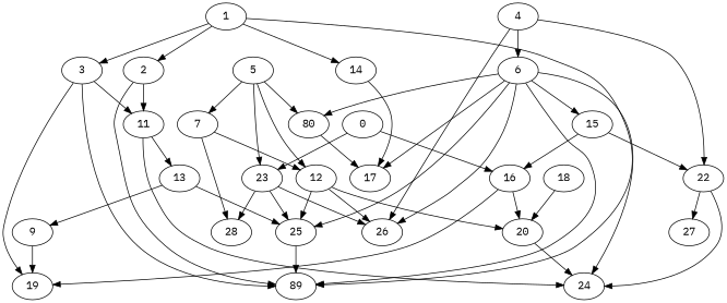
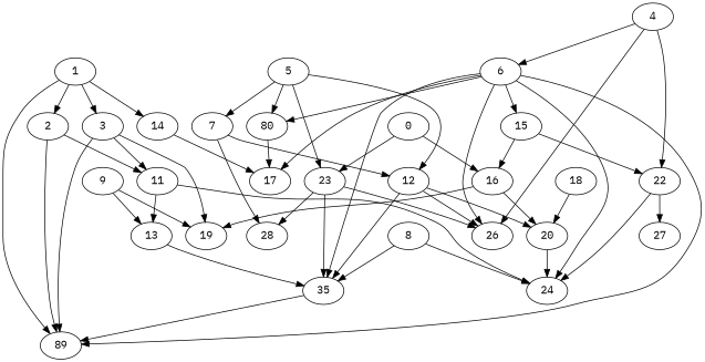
  digraph {
    fontname="IBM Plex Mono"
    node [Weight=17 fontname="IBM Plex Mono"]
    edge [Weight=7 fontname="IBM Plex Mono"]
    3
    1 [Weight=5]
    2
    14 [Weight=15]
    n5 [Weight=7 label=89]
    19 [Weight=12]
    11 [Weight=12]
    17 [Weight=15]
    4 [Weight=13]
    6 [Weight=5]
    22 [Weight=5]
    26 [Weight=8]
    n13 [Weight=10 label=80]
    15 [Weight=12]
-   25
+   25 [label=35]
    24 [Weight=13]
    27 [Weight=3]
    5 [Weight=12]
    7 [Weight=8]
    12 [Weight=5]
    23
    28 [Weight=12]
    20
    13 [Weight=8]
    0 [Weight=5]
    16 [Weight=8]
    9
    18 [Weight=10]
+   8 [Weight=5]
    3 -> n5
    3 -> 19 [Weight=3]
    3 -> 11 [Weight=9]
    1 -> 3 [Weight=9]
    1 -> 2 [Weight=2]
    1 -> 14 [Weight=5]
    1 -> n5 [Weight=2]
    2 -> n5 [Weight=6]
    2 -> 11
    14 -> 17 [Weight=4]
    11 -> 24 [Weight=8]
    11 -> 13 [Weight=10]
    4 -> 6 [Weight=4]
    4 -> 22 [Weight=10]
    4 -> 26
    6 -> n5 [Weight=3]
    6 -> 17 [Weight=9]
    6 -> 26 [Weight=6]
    6 -> n13 [Weight=3]
    6 -> 15 [Weight=8]
    6 -> 25 [Weight=2]
    6 -> 24 [Weight=4]
    22 -> 24 [Weight=2]
    22 -> 27 [Weight=2]
    n13 -> 17 [Weight=4]
    15 -> 22 [Weight=8]
    15 -> 16 [Weight=2]
    25 -> n5
    5 -> n13 [Weight=5]
    5 -> 7 [Weight=9]
    5 -> 12 [Weight=2]
    5 -> 23
    7 -> 12 [Weight=4]
    7 -> 28 [Weight=8]
    12 -> 26 [Weight=6]
    12 -> 25 [Weight=5]
    12 -> 20 [Weight=6]
    23 -> 26 [Weight=6]
    23 -> 25 [Weight=3]
    23 -> 28 [Weight=5]
    20 -> 24 [Weight=3]
    13 -> 25 [Weight=6]
    0 -> 23 [Weight=4]
    0 -> 16 [Weight=9]
    16 -> 19
    16 -> 20 [Weight=8]
    9 -> 19
-   13 -> 9 [Weight=8]
+   9 -> 13 [Weight=8]
    18 -> 20 [Weight=4]
+   8 -> 25
+   8 -> 24 [Weight=9]
  }
